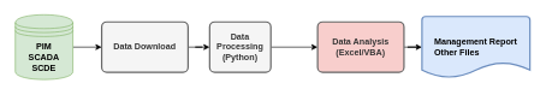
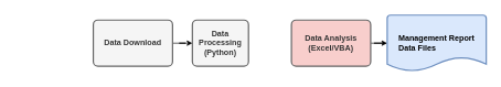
  <mxCell id="0" />
  <mxCell id="1" parent="0" />
- <mxCell id="2" value="" style="edgeStyle=orthogonalEdgeStyle;rounded=0;orthogonalLoop=1;jettySize=auto;html=1;" edge="1" parent="1" source="3" target="5"><mxGeometry relative="1" as="geometry" /></mxCell>
- <mxCell id="3" value="&lt;b&gt;PIM&lt;br&gt;SCADA&lt;br&gt;SCDE&lt;/b&gt;" style="shape=datastore;whiteSpace=wrap;html=1;fillColor=#d5e8d4;strokeColor=#82b366;" vertex="1" parent="1"><mxGeometry x="20" y="20" width="80" height="90" as="geometry" /></mxCell>
  <mxCell id="4" value="" style="edgeStyle=orthogonalEdgeStyle;rounded=0;orthogonalLoop=1;jettySize=auto;html=1;" edge="1" parent="1" source="5" target="7"><mxGeometry relative="1" as="geometry" /></mxCell>
  <mxCell id="5" value="&lt;b&gt;Data Download&lt;/b&gt;" style="rounded=1;whiteSpace=wrap;html=1;absoluteArcSize=1;arcSize=14;strokeWidth=2;fillColor=#f5f5f5;fontColor=#333333;strokeColor=#666666;" vertex="1" parent="1"><mxGeometry x="140" y="30" width="120" height="70" as="geometry" /></mxCell>
- <mxCell id="6" value="" style="edgeStyle=orthogonalEdgeStyle;rounded=0;orthogonalLoop=1;jettySize=auto;html=1;" edge="1" parent="1" source="7" target="9"><mxGeometry relative="1" as="geometry" /></mxCell>
  <mxCell id="7" value="&lt;b&gt;Data Processing (Python)&lt;/b&gt;" style="rounded=1;whiteSpace=wrap;html=1;absoluteArcSize=1;arcSize=14;strokeWidth=2;fillColor=#f5f5f5;fontColor=#333333;strokeColor=#666666;" vertex="1" parent="1"><mxGeometry x="290" y="30" width="85" height="70" as="geometry" /></mxCell>
  <mxCell id="8" value="" style="edgeStyle=orthogonalEdgeStyle;rounded=0;orthogonalLoop=1;jettySize=auto;html=1;" edge="1" parent="1" source="9" target="10"><mxGeometry relative="1" as="geometry" /></mxCell>
  <mxCell id="9" value="&lt;b&gt;Data Analysis (Excel/VBA)&lt;/b&gt;" style="rounded=1;whiteSpace=wrap;html=1;absoluteArcSize=1;arcSize=14;strokeWidth=2;fillColor=#f8cecc;fontColor=#333333;strokeColor=#666666;" vertex="1" parent="1"><mxGeometry x="440" y="30" width="120" height="70" as="geometry" /></mxCell>
- <mxCell id="10" value="&lt;div style=&quot;text-align: left;&quot;&gt;&lt;b style=&quot;background-color: initial;&quot;&gt;Management Report&lt;/b&gt;&lt;/div&gt;&lt;b&gt;&lt;div style=&quot;text-align: left;&quot;&gt;&lt;b style=&quot;background-color: initial;&quot;&gt;Other Files&lt;/b&gt;&lt;/div&gt;&lt;/b&gt;" style="strokeWidth=2;html=1;shape=mxgraph.flowchart.document2;whiteSpace=wrap;size=0.25;fillColor=#dae8fc;strokeColor=#6c8ebf;" vertex="1" parent="1"><mxGeometry x="585" y="22.5" width="150" height="85" as="geometry" /></mxCell>
+ <mxCell id="10" value="&lt;div style=&quot;text-align: left;&quot;&gt;&lt;b style=&quot;background-color: initial;&quot;&gt;Management Report&lt;/b&gt;&lt;/div&gt;&lt;b&gt;&lt;div style=&quot;text-align: left;&quot;&gt;&lt;b style=&quot;background-color: initial;&quot;&gt;Data Files&lt;/b&gt;&lt;/div&gt;&lt;/b&gt;" style="strokeWidth=2;html=1;shape=mxgraph.flowchart.document2;whiteSpace=wrap;size=0.25;fillColor=#dae8fc;strokeColor=#6c8ebf;" vertex="1" parent="1"><mxGeometry x="585" y="22.5" width="150" height="85" as="geometry" /></mxCell>
